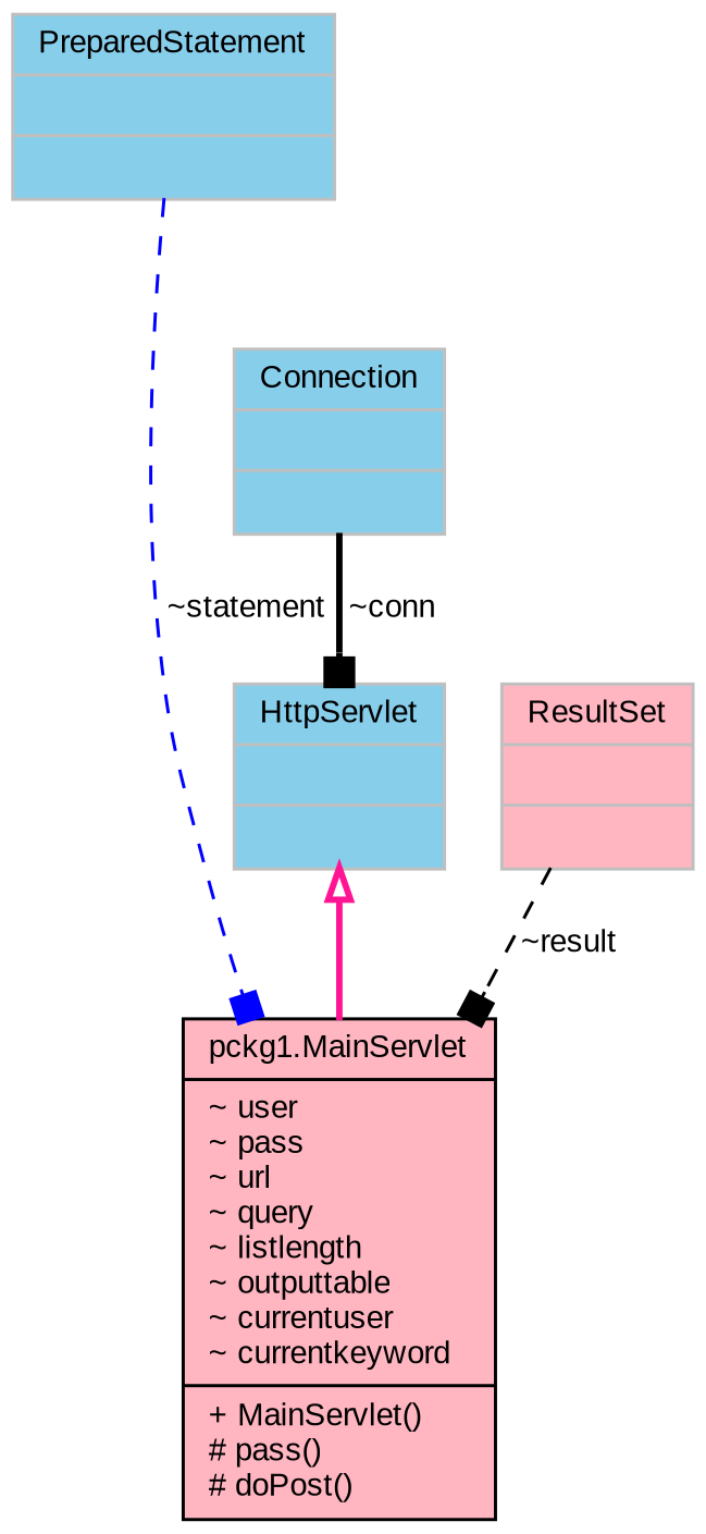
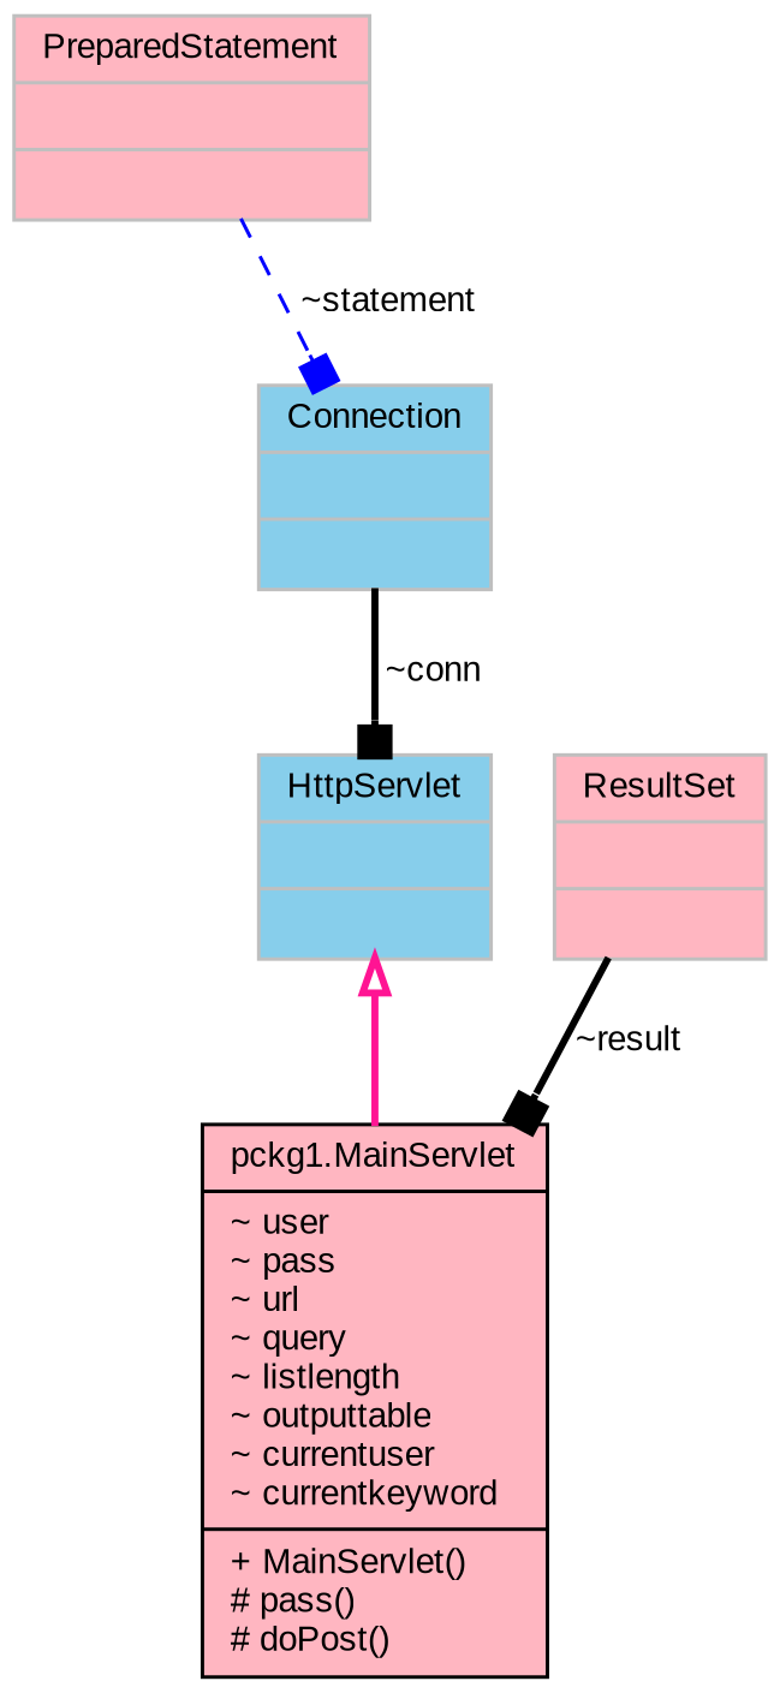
  digraph {
    fontname="Liberation Sans"
    node [color=grey75 fillcolor=skyblue fontname="Liberation Sans" fontsize=10 shape=record style=filled]
    edge [color=black fontname="Liberation Sans" fontsize=10 labelfontname=Helvetica labelfontsize=10 style=bold arrowhead=box]
    n1 [color=black fillcolor=lightpink fontcolor=black height=0.2 label="{pckg1.MainServlet\n|~ user\l~ pass\l~ url\l~ query\l~ listlength\l~ outputtable\l~ currentuser\l~ currentkeyword\l|+ MainServlet()\l# pass()\l# doPost()\l}" width=0.4]
    n2 [height=0.2 label="{HttpServlet\n||}" width=0.4]
    n3 [height=0.2 label="{Connection\n||}" width=0.4]
-   n4 [height=0.2 label="{PreparedStatement\n||}" width=0.4]
+   n4 [fillcolor=lightpink height=0.2 label="{PreparedStatement\n||}" width=0.4]
    n5 [fillcolor=lightpink height=0.2 label="{ResultSet\n||}" width=0.4]
    n2 -> n1 [arrowtail=onormal color=deeppink dir=back arrowhead=""]
    n3 -> n2 [label=" ~conn"]
-   n4 -> n1 [color=blue label=" ~statement" style=dashed]
-   n5 -> n1 [label=" ~result" style=dashed]
+   n4 -> n3 [color=blue label=" ~statement" style=dashed]
+   n5 -> n1 [label=" ~result"]
  }
